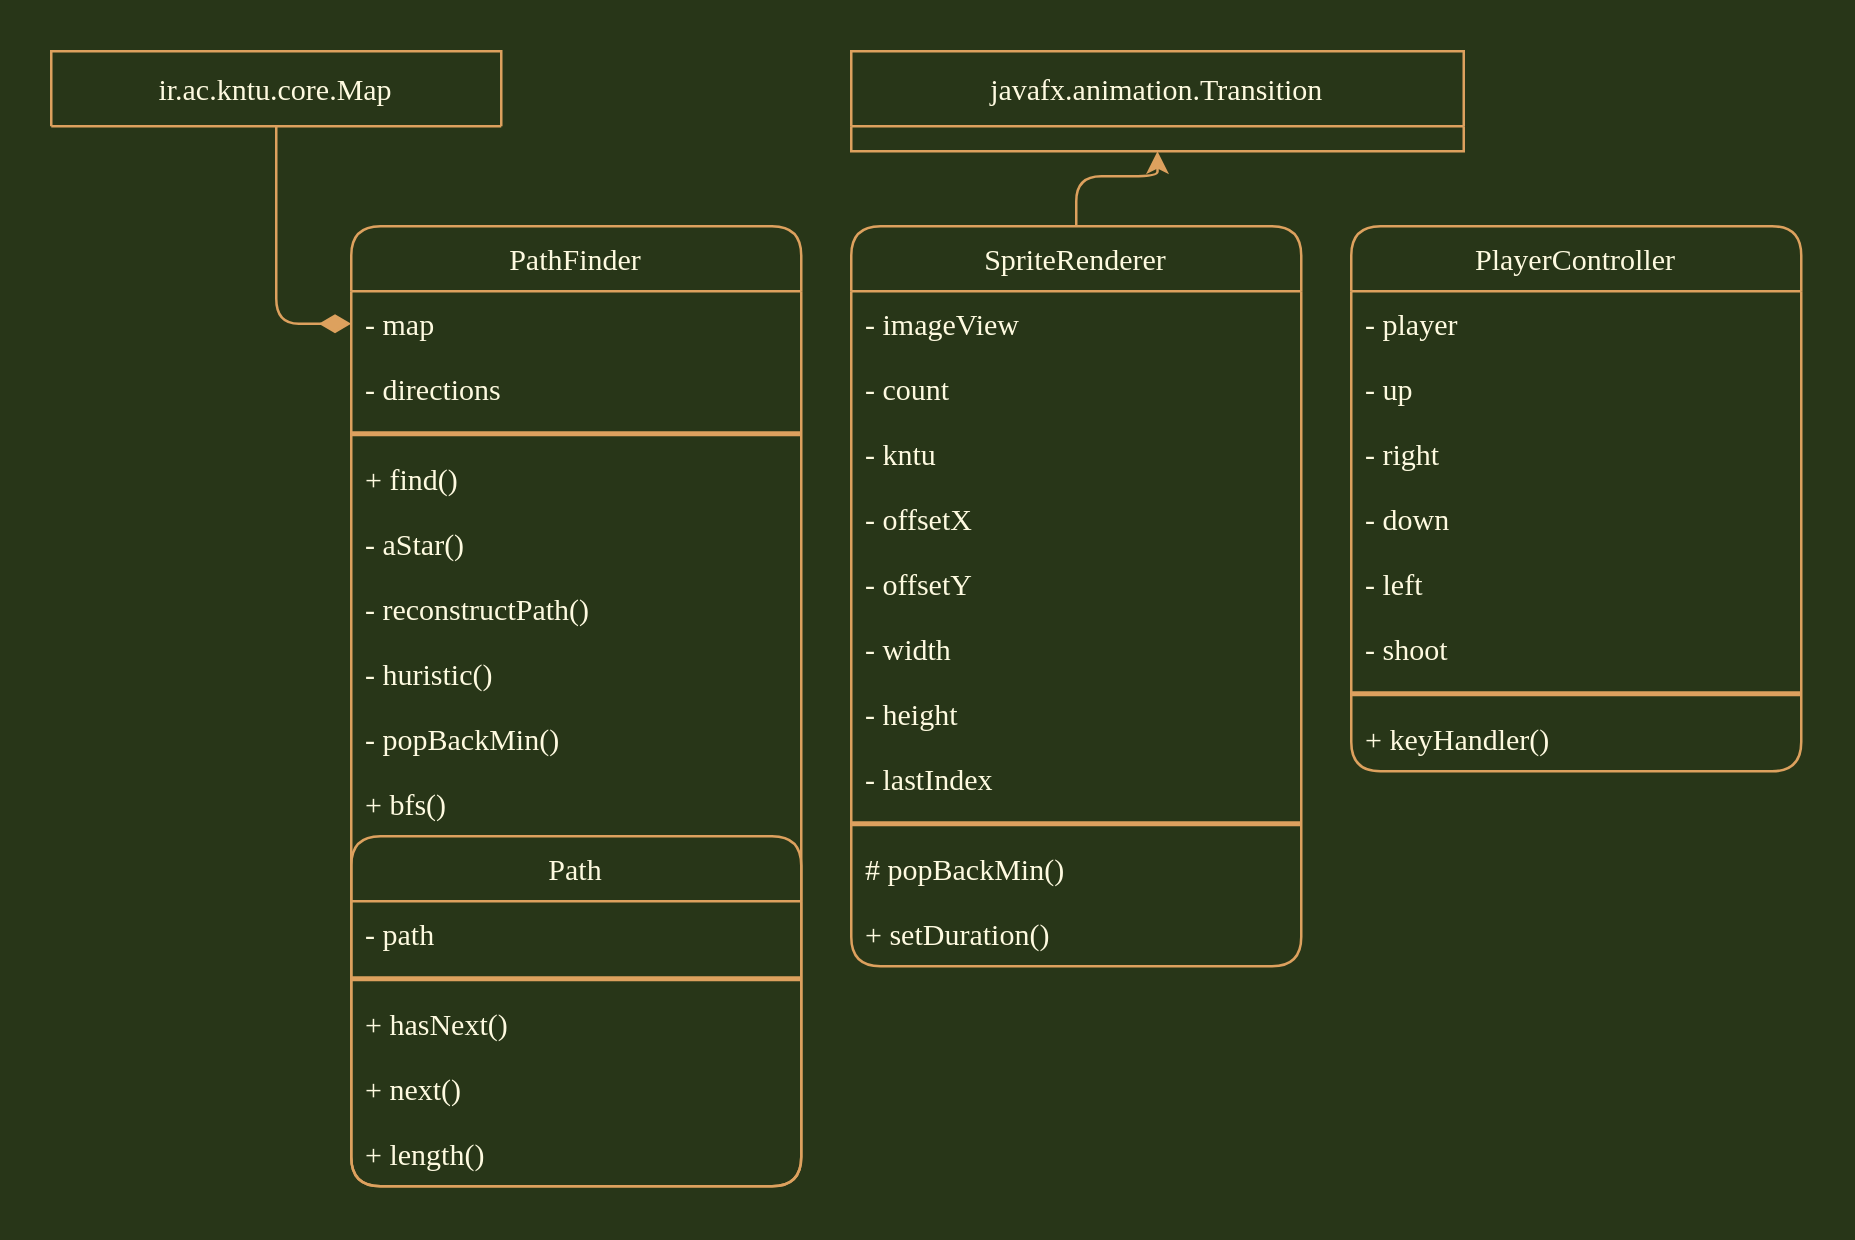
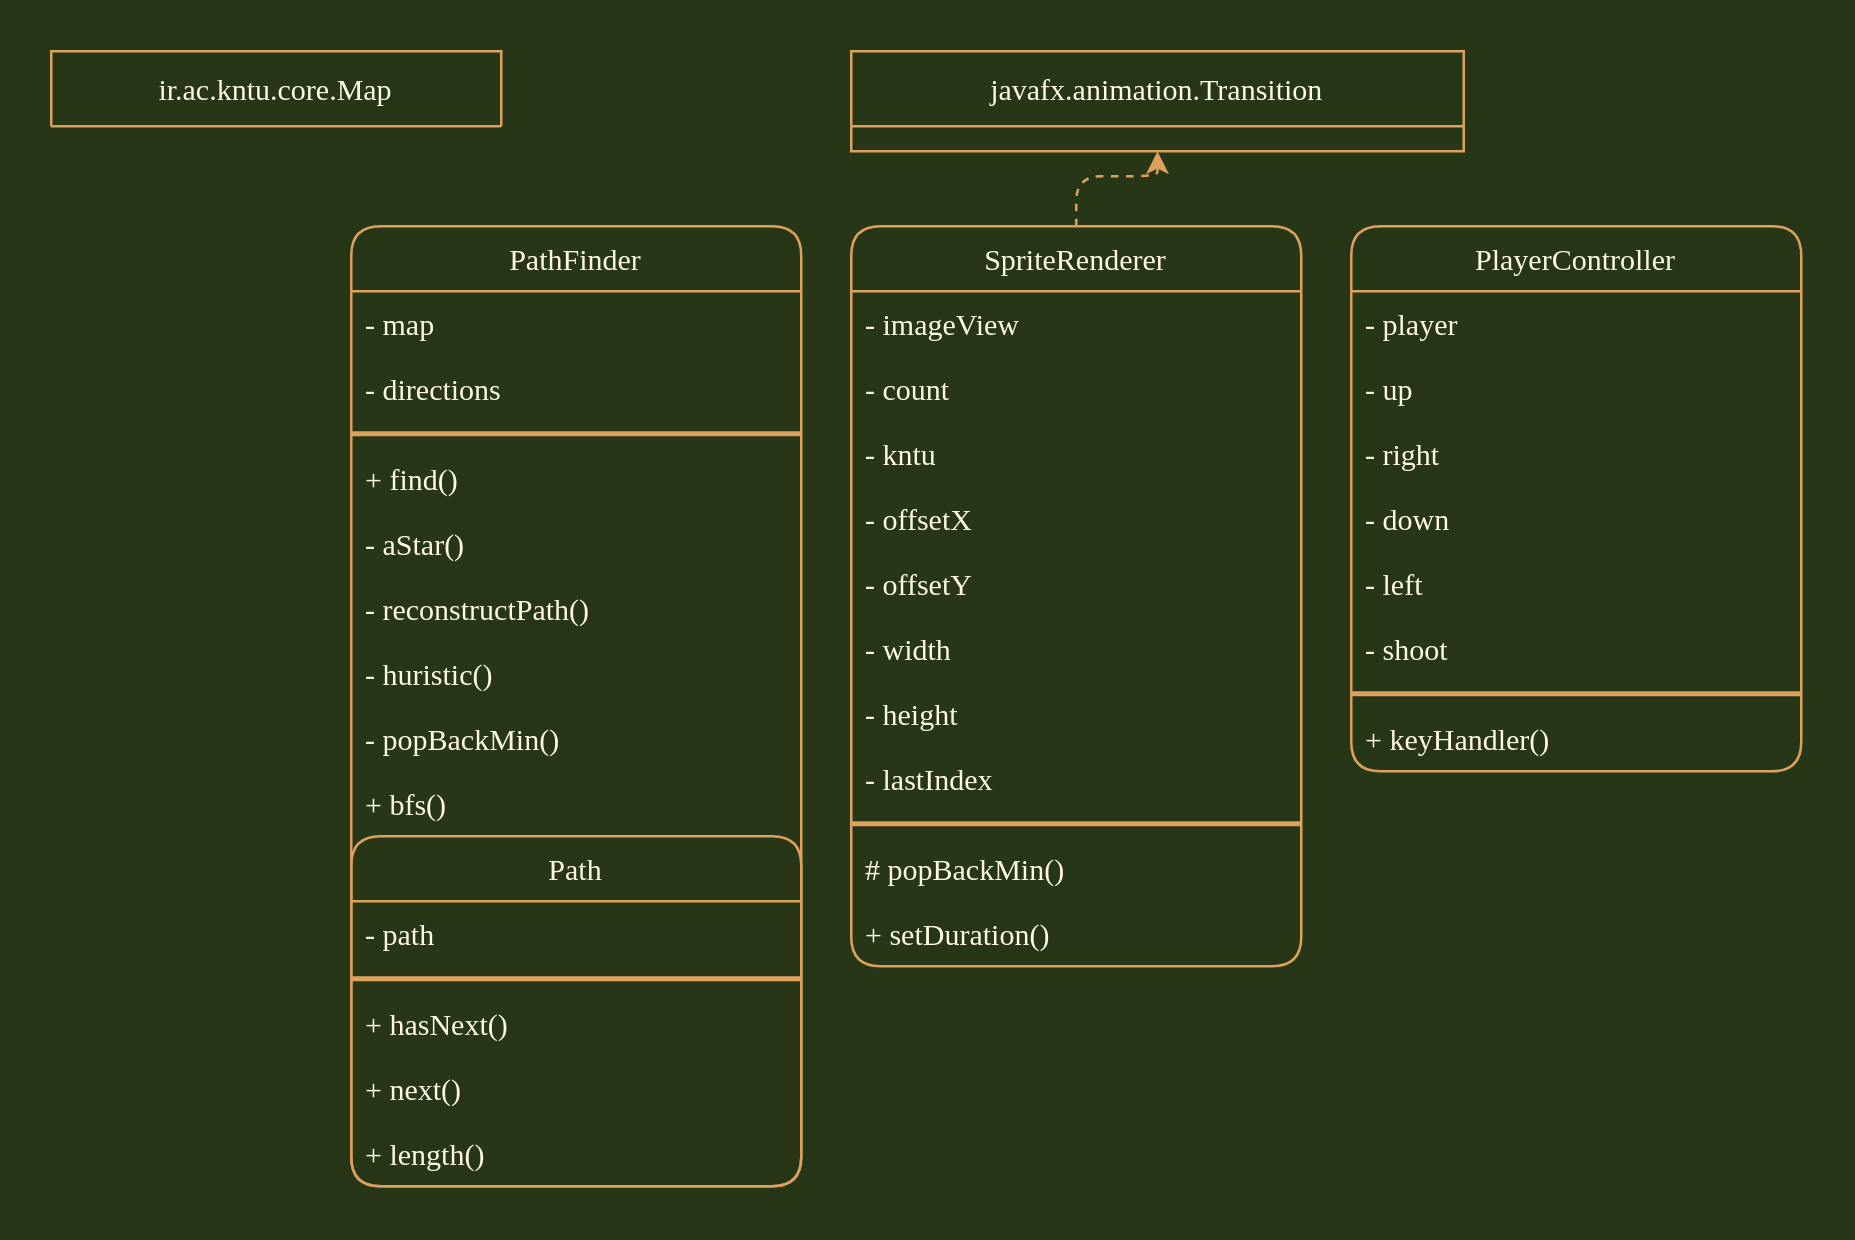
  <mxCell id="0" />
  <mxCell id="1" parent="0" />
  <mxCell id="2" value="PathFinder" style="swimlane;fontStyle=0;childLayout=stackLayout;horizontal=1;startSize=26;fillColor=none;horizontalStack=0;resizeParent=1;resizeParentMax=0;resizeLast=0;collapsible=1;marginBottom=0;strokeColor=#DDA15E;fontColor=#FEFAE0;fontFamily=Lucida Console;align=center;rounded=1;" parent="1" vertex="1"><mxGeometry x="140" y="90" width="180" height="384" as="geometry" /></mxCell>
  <mxCell id="3" value="- map" style="text;strokeColor=none;fillColor=none;align=left;verticalAlign=top;spacingLeft=4;spacingRight=4;overflow=hidden;rotatable=0;points=[[0,0.5],[1,0.5]];portConstraint=eastwest;fontColor=#FEFAE0;fontFamily=Lucida Console;rounded=1;" parent="2" vertex="1"><mxGeometry y="26" width="180" height="26" as="geometry" /></mxCell>
  <mxCell id="4" value="- directions" style="text;strokeColor=none;fillColor=none;align=left;verticalAlign=top;spacingLeft=4;spacingRight=4;overflow=hidden;rotatable=0;points=[[0,0.5],[1,0.5]];portConstraint=eastwest;fontColor=#FEFAE0;fontFamily=Lucida Console;rounded=1;" parent="2" vertex="1"><mxGeometry y="52" width="180" height="26" as="geometry" /></mxCell>
  <mxCell id="5" value="" style="line;strokeWidth=2;html=1;shadow=0;glass=0;sketch=0;fontFamily=Comic Sans MS;fontColor=#FEFAE0;fillColor=none;align=center;strokeColor=#DDA15E;rounded=1;labelBackgroundColor=#283618;" parent="2" vertex="1"><mxGeometry y="78" width="180" height="10" as="geometry" /></mxCell>
  <mxCell id="6" value="+ find()" style="text;strokeColor=none;fillColor=none;align=left;verticalAlign=top;spacingLeft=4;spacingRight=4;overflow=hidden;rotatable=0;points=[[0,0.5],[1,0.5]];portConstraint=eastwest;fontColor=#FEFAE0;fontFamily=Lucida Console;rounded=1;" parent="2" vertex="1"><mxGeometry y="88" width="180" height="26" as="geometry" /></mxCell>
  <mxCell id="7" value="- aStar()" style="text;strokeColor=none;fillColor=none;align=left;verticalAlign=top;spacingLeft=4;spacingRight=4;overflow=hidden;rotatable=0;points=[[0,0.5],[1,0.5]];portConstraint=eastwest;fontColor=#FEFAE0;fontFamily=Lucida Console;rounded=1;" parent="2" vertex="1"><mxGeometry y="114" width="180" height="26" as="geometry" /></mxCell>
  <mxCell id="8" value="- reconstructPath()" style="text;strokeColor=none;fillColor=none;align=left;verticalAlign=top;spacingLeft=4;spacingRight=4;overflow=hidden;rotatable=0;points=[[0,0.5],[1,0.5]];portConstraint=eastwest;fontColor=#FEFAE0;fontFamily=Lucida Console;rounded=1;" parent="2" vertex="1"><mxGeometry y="140" width="180" height="26" as="geometry" /></mxCell>
  <mxCell id="9" value="- huristic()" style="text;strokeColor=none;fillColor=none;align=left;verticalAlign=top;spacingLeft=4;spacingRight=4;overflow=hidden;rotatable=0;points=[[0,0.5],[1,0.5]];portConstraint=eastwest;fontColor=#FEFAE0;fontFamily=Lucida Console;rounded=1;" parent="2" vertex="1"><mxGeometry y="166" width="180" height="26" as="geometry" /></mxCell>
  <mxCell id="10" value="- popBackMin()" style="text;strokeColor=none;fillColor=none;align=left;verticalAlign=top;spacingLeft=4;spacingRight=4;overflow=hidden;rotatable=0;points=[[0,0.5],[1,0.5]];portConstraint=eastwest;fontColor=#FEFAE0;fontFamily=Lucida Console;rounded=1;" parent="2" vertex="1"><mxGeometry y="192" width="180" height="26" as="geometry" /></mxCell>
  <mxCell id="11" value="+ bfs()" style="text;strokeColor=none;fillColor=none;align=left;verticalAlign=top;spacingLeft=4;spacingRight=4;overflow=hidden;rotatable=0;points=[[0,0.5],[1,0.5]];portConstraint=eastwest;fontColor=#FEFAE0;fontFamily=Lucida Console;rounded=1;" parent="2" vertex="1"><mxGeometry y="218" width="180" height="26" as="geometry" /></mxCell>
  <mxCell id="12" value="Path" style="swimlane;fontStyle=0;childLayout=stackLayout;horizontal=1;startSize=26;fillColor=none;horizontalStack=0;resizeParent=1;resizeParentMax=0;resizeLast=0;collapsible=1;marginBottom=0;strokeColor=#DDA15E;fontColor=#FEFAE0;fontFamily=Lucida Console;align=center;rounded=1;" parent="2" vertex="1"><mxGeometry y="244" width="180" height="140" as="geometry" /></mxCell>
  <mxCell id="13" value="- path" style="text;strokeColor=none;fillColor=none;align=left;verticalAlign=top;spacingLeft=4;spacingRight=4;overflow=hidden;rotatable=0;points=[[0,0.5],[1,0.5]];portConstraint=eastwest;fontColor=#FEFAE0;fontFamily=Lucida Console;rounded=1;" parent="12" vertex="1"><mxGeometry y="26" width="180" height="26" as="geometry" /></mxCell>
  <mxCell id="14" value="" style="line;strokeWidth=2;html=1;shadow=0;glass=0;sketch=0;fontFamily=Comic Sans MS;fontColor=#FEFAE0;fillColor=none;align=center;strokeColor=#DDA15E;rounded=1;labelBackgroundColor=#283618;" parent="12" vertex="1"><mxGeometry y="52" width="180" height="10" as="geometry" /></mxCell>
  <mxCell id="15" value="+ hasNext()" style="text;strokeColor=none;fillColor=none;align=left;verticalAlign=top;spacingLeft=4;spacingRight=4;overflow=hidden;rotatable=0;points=[[0,0.5],[1,0.5]];portConstraint=eastwest;fontColor=#FEFAE0;fontFamily=Lucida Console;rounded=1;" parent="12" vertex="1"><mxGeometry y="62" width="180" height="26" as="geometry" /></mxCell>
  <mxCell id="16" value="+ next()" style="text;strokeColor=none;fillColor=none;align=left;verticalAlign=top;spacingLeft=4;spacingRight=4;overflow=hidden;rotatable=0;points=[[0,0.5],[1,0.5]];portConstraint=eastwest;fontColor=#FEFAE0;fontFamily=Lucida Console;rounded=1;" parent="12" vertex="1"><mxGeometry y="88" width="180" height="26" as="geometry" /></mxCell>
  <mxCell id="17" value="+ length()" style="text;strokeColor=none;fillColor=none;align=left;verticalAlign=top;spacingLeft=4;spacingRight=4;overflow=hidden;rotatable=0;points=[[0,0.5],[1,0.5]];portConstraint=eastwest;fontColor=#FEFAE0;fontFamily=Lucida Console;rounded=1;" parent="12" vertex="1"><mxGeometry y="114" width="180" height="26" as="geometry" /></mxCell>
- <mxCell id="18" style="edgeStyle=orthogonalEdgeStyle;orthogonalLoop=1;jettySize=auto;html=1;entryX=0.5;entryY=1;entryDx=0;entryDy=0;strokeColor=#DDA15E;fontColor=#FEFAE0;labelBackgroundColor=#283618;" parent="1" source="19" target="31" edge="1"><mxGeometry relative="1" as="geometry" /></mxCell>
+ <mxCell id="18" style="edgeStyle=orthogonalEdgeStyle;orthogonalLoop=1;jettySize=auto;html=1;entryX=0.5;entryY=1;entryDx=0;entryDy=0;strokeColor=#DDA15E;fontColor=#FEFAE0;labelBackgroundColor=#283618;dashed=1;" parent="1" source="19" target="31" edge="1"><mxGeometry relative="1" as="geometry" /></mxCell>
  <mxCell id="19" value="SpriteRenderer" style="swimlane;fontStyle=0;childLayout=stackLayout;horizontal=1;startSize=26;fillColor=none;horizontalStack=0;resizeParent=1;resizeParentMax=0;resizeLast=0;collapsible=1;marginBottom=0;strokeColor=#DDA15E;fontColor=#FEFAE0;fontFamily=Lucida Console;align=center;rounded=1;" parent="1" vertex="1"><mxGeometry x="340" y="90" width="180" height="296" as="geometry" /></mxCell>
  <mxCell id="20" value="- imageView" style="text;strokeColor=none;fillColor=none;align=left;verticalAlign=top;spacingLeft=4;spacingRight=4;overflow=hidden;rotatable=0;points=[[0,0.5],[1,0.5]];portConstraint=eastwest;fontColor=#FEFAE0;fontFamily=Lucida Console;rounded=1;" parent="19" vertex="1"><mxGeometry y="26" width="180" height="26" as="geometry" /></mxCell>
  <mxCell id="21" value="- count" style="text;strokeColor=none;fillColor=none;align=left;verticalAlign=top;spacingLeft=4;spacingRight=4;overflow=hidden;rotatable=0;points=[[0,0.5],[1,0.5]];portConstraint=eastwest;fontColor=#FEFAE0;fontFamily=Lucida Console;rounded=1;" parent="19" vertex="1"><mxGeometry y="52" width="180" height="26" as="geometry" /></mxCell>
  <mxCell id="22" value="- kntu" style="text;strokeColor=none;fillColor=none;align=left;verticalAlign=top;spacingLeft=4;spacingRight=4;overflow=hidden;rotatable=0;points=[[0,0.5],[1,0.5]];portConstraint=eastwest;fontColor=#FEFAE0;fontFamily=Lucida Console;rounded=1;" parent="19" vertex="1"><mxGeometry y="78" width="180" height="26" as="geometry" /></mxCell>
  <mxCell id="23" value="- offsetX" style="text;strokeColor=none;fillColor=none;align=left;verticalAlign=top;spacingLeft=4;spacingRight=4;overflow=hidden;rotatable=0;points=[[0,0.5],[1,0.5]];portConstraint=eastwest;fontColor=#FEFAE0;fontFamily=Lucida Console;rounded=1;" parent="19" vertex="1"><mxGeometry y="104" width="180" height="26" as="geometry" /></mxCell>
  <mxCell id="24" value="- offsetY" style="text;strokeColor=none;fillColor=none;align=left;verticalAlign=top;spacingLeft=4;spacingRight=4;overflow=hidden;rotatable=0;points=[[0,0.5],[1,0.5]];portConstraint=eastwest;fontColor=#FEFAE0;fontFamily=Lucida Console;rounded=1;" parent="19" vertex="1"><mxGeometry y="130" width="180" height="26" as="geometry" /></mxCell>
  <mxCell id="25" value="- width" style="text;strokeColor=none;fillColor=none;align=left;verticalAlign=top;spacingLeft=4;spacingRight=4;overflow=hidden;rotatable=0;points=[[0,0.5],[1,0.5]];portConstraint=eastwest;fontColor=#FEFAE0;fontFamily=Lucida Console;rounded=1;" parent="19" vertex="1"><mxGeometry y="156" width="180" height="26" as="geometry" /></mxCell>
  <mxCell id="26" value="- height" style="text;strokeColor=none;fillColor=none;align=left;verticalAlign=top;spacingLeft=4;spacingRight=4;overflow=hidden;rotatable=0;points=[[0,0.5],[1,0.5]];portConstraint=eastwest;fontColor=#FEFAE0;fontFamily=Lucida Console;rounded=1;" parent="19" vertex="1"><mxGeometry y="182" width="180" height="26" as="geometry" /></mxCell>
  <mxCell id="27" value="- lastIndex" style="text;strokeColor=none;fillColor=none;align=left;verticalAlign=top;spacingLeft=4;spacingRight=4;overflow=hidden;rotatable=0;points=[[0,0.5],[1,0.5]];portConstraint=eastwest;fontColor=#FEFAE0;fontFamily=Lucida Console;rounded=1;" parent="19" vertex="1"><mxGeometry y="208" width="180" height="26" as="geometry" /></mxCell>
  <mxCell id="28" value="" style="line;strokeWidth=2;html=1;shadow=0;glass=0;sketch=0;fontFamily=Comic Sans MS;fontColor=#FEFAE0;fillColor=none;align=center;strokeColor=#DDA15E;rounded=1;labelBackgroundColor=#283618;" parent="19" vertex="1"><mxGeometry y="234" width="180" height="10" as="geometry" /></mxCell>
  <mxCell id="29" value="# popBackMin()" style="text;strokeColor=none;fillColor=none;align=left;verticalAlign=top;spacingLeft=4;spacingRight=4;overflow=hidden;rotatable=0;points=[[0,0.5],[1,0.5]];portConstraint=eastwest;fontColor=#FEFAE0;fontFamily=Lucida Console;rounded=1;" parent="19" vertex="1"><mxGeometry y="244" width="180" height="26" as="geometry" /></mxCell>
  <mxCell id="30" value="+ setDuration()" style="text;strokeColor=none;fillColor=none;align=left;verticalAlign=top;spacingLeft=4;spacingRight=4;overflow=hidden;rotatable=0;points=[[0,0.5],[1,0.5]];portConstraint=eastwest;fontColor=#FEFAE0;fontFamily=Lucida Console;rounded=1;" parent="19" vertex="1"><mxGeometry y="270" width="180" height="26" as="geometry" /></mxCell>
  <mxCell id="31" value="javafx.animation.Transition" style="swimlane;fontStyle=0;childLayout=stackLayout;horizontal=1;startSize=30;fillColor=none;horizontalStack=0;resizeParent=1;resizeParentMax=0;resizeLast=0;collapsible=1;marginBottom=0;strokeColor=#DDA15E;fontColor=#FEFAE0;fontFamily=Lucida Console;align=center;arcSize=0;rounded=1;" parent="1" vertex="1"><mxGeometry x="340" y="20" width="245" height="40" as="geometry" /></mxCell>
  <mxCell id="32" value="PlayerController" style="swimlane;fontStyle=0;childLayout=stackLayout;horizontal=1;startSize=26;fillColor=none;horizontalStack=0;resizeParent=1;resizeParentMax=0;resizeLast=0;collapsible=1;marginBottom=0;strokeColor=#DDA15E;fontColor=#FEFAE0;fontFamily=Lucida Console;align=center;rounded=1;" parent="1" vertex="1"><mxGeometry x="540" y="90" width="180" height="218" as="geometry" /></mxCell>
  <mxCell id="33" value="- player" style="text;strokeColor=none;fillColor=none;align=left;verticalAlign=top;spacingLeft=4;spacingRight=4;overflow=hidden;rotatable=0;points=[[0,0.5],[1,0.5]];portConstraint=eastwest;fontColor=#FEFAE0;fontFamily=Lucida Console;rounded=1;" parent="32" vertex="1"><mxGeometry y="26" width="180" height="26" as="geometry" /></mxCell>
  <mxCell id="34" value="- up" style="text;strokeColor=none;fillColor=none;align=left;verticalAlign=top;spacingLeft=4;spacingRight=4;overflow=hidden;rotatable=0;points=[[0,0.5],[1,0.5]];portConstraint=eastwest;fontColor=#FEFAE0;fontFamily=Lucida Console;rounded=1;" parent="32" vertex="1"><mxGeometry y="52" width="180" height="26" as="geometry" /></mxCell>
  <mxCell id="35" value="- right" style="text;strokeColor=none;fillColor=none;align=left;verticalAlign=top;spacingLeft=4;spacingRight=4;overflow=hidden;rotatable=0;points=[[0,0.5],[1,0.5]];portConstraint=eastwest;fontColor=#FEFAE0;fontFamily=Lucida Console;rounded=1;" parent="32" vertex="1"><mxGeometry y="78" width="180" height="26" as="geometry" /></mxCell>
  <mxCell id="36" value="- down" style="text;strokeColor=none;fillColor=none;align=left;verticalAlign=top;spacingLeft=4;spacingRight=4;overflow=hidden;rotatable=0;points=[[0,0.5],[1,0.5]];portConstraint=eastwest;fontColor=#FEFAE0;fontFamily=Lucida Console;rounded=1;" parent="32" vertex="1"><mxGeometry y="104" width="180" height="26" as="geometry" /></mxCell>
  <mxCell id="37" value="- left" style="text;strokeColor=none;fillColor=none;align=left;verticalAlign=top;spacingLeft=4;spacingRight=4;overflow=hidden;rotatable=0;points=[[0,0.5],[1,0.5]];portConstraint=eastwest;fontColor=#FEFAE0;fontFamily=Lucida Console;rounded=1;" parent="32" vertex="1"><mxGeometry y="130" width="180" height="26" as="geometry" /></mxCell>
  <mxCell id="38" value="- shoot" style="text;strokeColor=none;fillColor=none;align=left;verticalAlign=top;spacingLeft=4;spacingRight=4;overflow=hidden;rotatable=0;points=[[0,0.5],[1,0.5]];portConstraint=eastwest;fontColor=#FEFAE0;fontFamily=Lucida Console;rounded=1;" parent="32" vertex="1"><mxGeometry y="156" width="180" height="26" as="geometry" /></mxCell>
  <mxCell id="39" value="" style="line;strokeWidth=2;html=1;shadow=0;glass=0;sketch=0;fontFamily=Comic Sans MS;fontColor=#FEFAE0;fillColor=none;align=center;strokeColor=#DDA15E;rounded=1;labelBackgroundColor=#283618;" parent="32" vertex="1"><mxGeometry y="182" width="180" height="10" as="geometry" /></mxCell>
  <mxCell id="40" value="+ keyHandler()" style="text;strokeColor=none;fillColor=none;align=left;verticalAlign=top;spacingLeft=4;spacingRight=4;overflow=hidden;rotatable=0;points=[[0,0.5],[1,0.5]];portConstraint=eastwest;fontColor=#FEFAE0;fontFamily=Lucida Console;rounded=1;" parent="32" vertex="1"><mxGeometry y="192" width="180" height="26" as="geometry" /></mxCell>
- <mxCell id="41" style="edgeStyle=orthogonalEdgeStyle;orthogonalLoop=1;jettySize=auto;html=1;entryX=0;entryY=0.5;entryDx=0;entryDy=0;labelBackgroundColor=#283618;strokeColor=#DDA15E;fontColor=#FEFAE0;endSize=10;endArrow=diamondThin;endFill=1;" edge="1" parent="1" source="42" target="3"><mxGeometry relative="1" as="geometry" /></mxCell>
  <mxCell id="42" value="ir.ac.kntu.core.Map" style="swimlane;fontStyle=0;childLayout=stackLayout;horizontal=1;startSize=30;fillColor=none;horizontalStack=0;resizeParent=1;resizeParentMax=0;resizeLast=0;collapsible=1;marginBottom=0;strokeColor=#DDA15E;fontColor=#FEFAE0;fontFamily=Lucida Console;align=center;arcSize=0;rounded=1;" vertex="1" parent="1"><mxGeometry x="20" y="20" width="180" height="30" as="geometry" /></mxCell>
